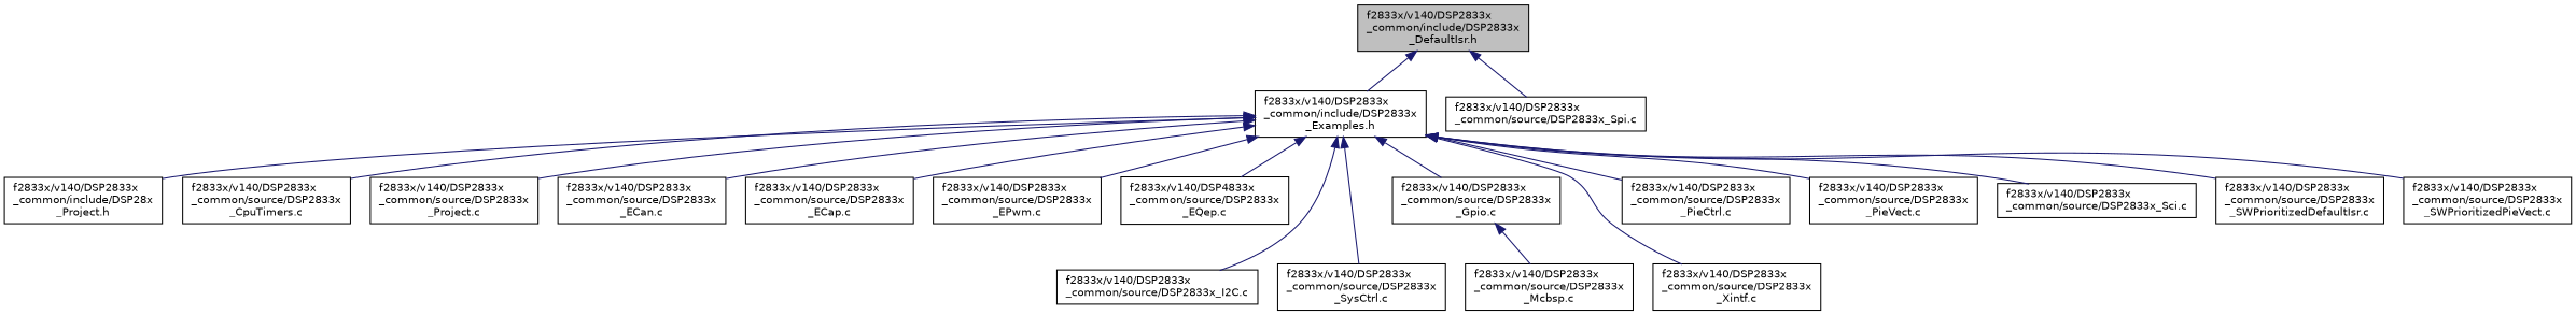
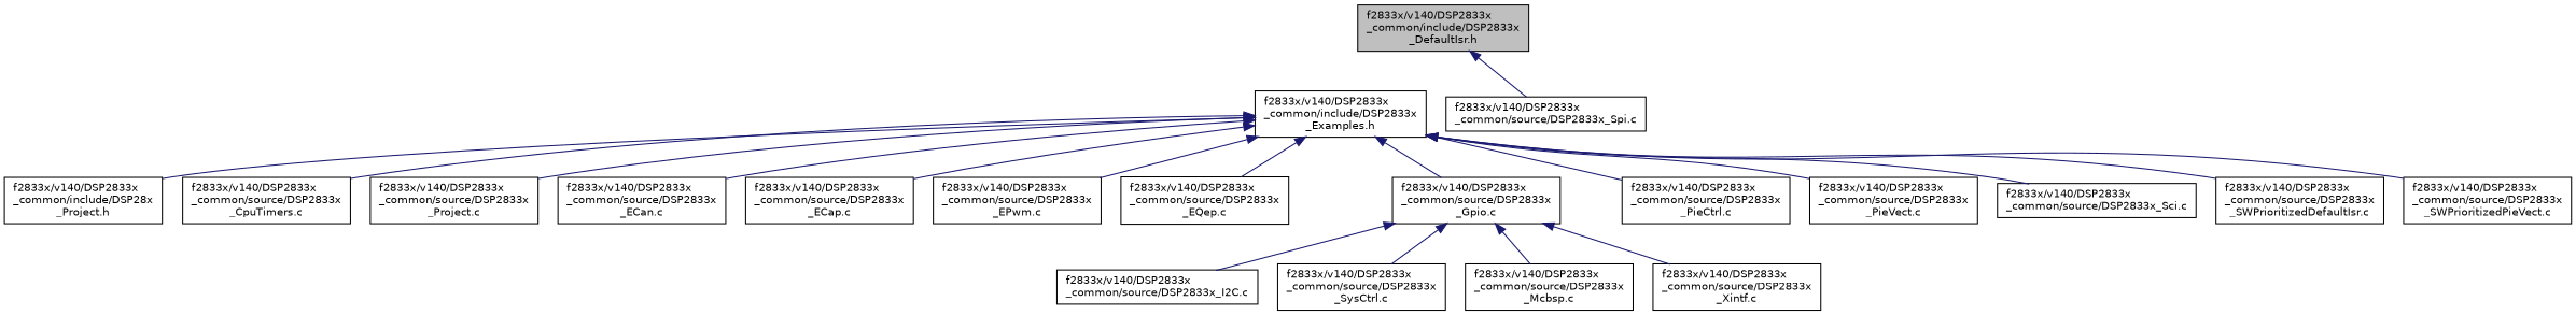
  digraph {
    node [color=black fillcolor=white fontname=Helvetica fontsize=10 shape=record style=filled]
    edge [color=midnightblue dir=back fontname=Helvetica fontsize=10 labelfontname=Helvetica labelfontsize=10 style=solid]
    n1 [fillcolor=grey75 fontcolor=black height=0.2 label="f2833x/v140/DSP2833x\l_common/include/DSP2833x\l_DefaultIsr.h" width=0.4]
    n2 [height=0.2 label="f2833x/v140/DSP2833x\l_common/include/DSP2833x\l_Examples.h" width=0.4]
    n3 [height=0.2 label="f2833x/v140/DSP2833x\l_common/source/DSP2833x_Spi.c" width=0.4]
    n4 [height=0.2 label="f2833x/v140/DSP2833x\l_common/include/DSP28x\l_Project.h" width=0.4]
    n5 [height=0.2 label="f2833x/v140/DSP2833x\l_common/source/DSP2833x\l_CpuTimers.c" width=0.4]
    n6 [height=0.2 label="f2833x/v140/DSP2833x\l_common/source/DSP2833x\l_Project.c" width=0.4]
    n7 [height=0.2 label="f2833x/v140/DSP2833x\l_common/source/DSP2833x\l_ECan.c" width=0.4]
    n8 [height=0.2 label="f2833x/v140/DSP2833x\l_common/source/DSP2833x\l_ECap.c" width=0.4]
    n9 [height=0.2 label="f2833x/v140/DSP2833x\l_common/source/DSP2833x\l_EPwm.c" width=0.4]
-   n10 [height=0.2 label="f2833x/v140/DSP4833x\l_common/source/DSP2833x\l_EQep.c" width=0.4]
+   n10 [height=0.2 label="f2833x/v140/DSP2833x\l_common/source/DSP2833x\l_EQep.c" width=0.4]
    n11 [height=0.2 label="f2833x/v140/DSP2833x\l_common/source/DSP2833x\l_Gpio.c" width=0.4]
    n12 [height=0.2 label="f2833x/v140/DSP2833x\l_common/source/DSP2833x_I2C.c" width=0.4]
    n13 [height=0.2 label="f2833x/v140/DSP2833x\l_common/source/DSP2833x\l_PieCtrl.c" width=0.4]
    n14 [height=0.2 label="f2833x/v140/DSP2833x\l_common/source/DSP2833x\l_PieVect.c" width=0.4]
    n15 [height=0.2 label="f2833x/v140/DSP2833x\l_common/source/DSP2833x_Sci.c" width=0.4]
    n16 [height=0.2 label="f2833x/v140/DSP2833x\l_common/source/DSP2833x\l_SWPrioritizedDefaultIsr.c" width=0.4]
    n17 [height=0.2 label="f2833x/v140/DSP2833x\l_common/source/DSP2833x\l_SWPrioritizedPieVect.c" width=0.4]
    n18 [height=0.2 label="f2833x/v140/DSP2833x\l_common/source/DSP2833x\l_SysCtrl.c" width=0.4]
    n19 [height=0.2 label="f2833x/v140/DSP2833x\l_common/source/DSP2833x\l_Xintf.c" width=0.4]
    n20 [height=0.2 label="f2833x/v140/DSP2833x\l_common/source/DSP2833x\l_Mcbsp.c" width=0.4]
-   n1 -> n2
    n1 -> n3
    n2 -> n4
    n2 -> n5
    n2 -> n6
    n2 -> n7
    n2 -> n8
    n2 -> n9
    n2 -> n10
    n2 -> n11
-   n2 -> n12
+   n11 -> n12
    n2 -> n13
    n2 -> n14
    n2 -> n15
    n2 -> n16
    n2 -> n17
-   n2 -> n18
-   n2 -> n19
+   n11 -> n18
+   n11 -> n19
    n11 -> n20
  }
